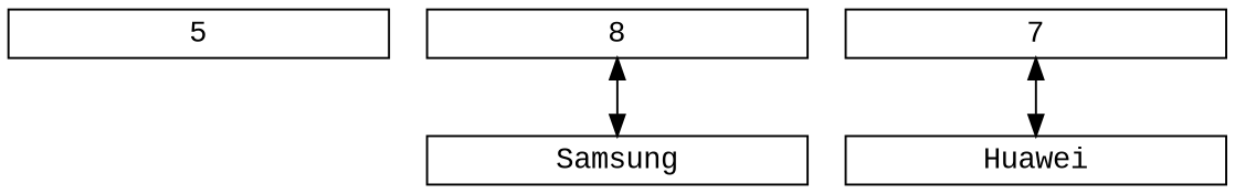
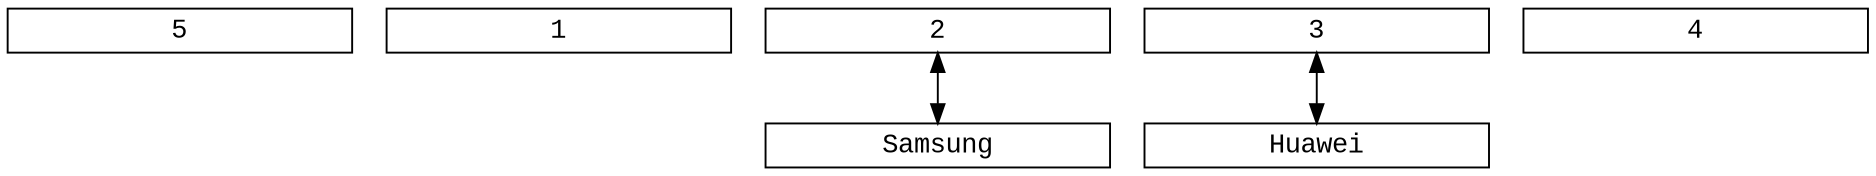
  digraph {
    fontname="Liberation Mono"
    rankdir=TB
    node [fontname="Liberation Mono" ranksep=0.3 shape=record]
    edge [dir=both fontname="Liberation Mono"]
    n1 [height=.1 label=5 width=2.5]
-   n3 [height=.1 label=8 width=2.5]
+   n2 [height=.1 label=1 width=2.5]
+   n3 [height=.1 label=2 width=2.5]
    n4 [height=.1 label=Samsung width=2.5 ranksep=""]
-   n5 [height=.1 label=7 width=2.5]
+   n5 [height=.1 label=3 width=2.5]
    n6 [height=.1 label=Huawei width=2.5 ranksep=""]
+   n7 [height=.1 label=4 width=2.5]
    n3 -> n4
    n5 -> n6
  }
